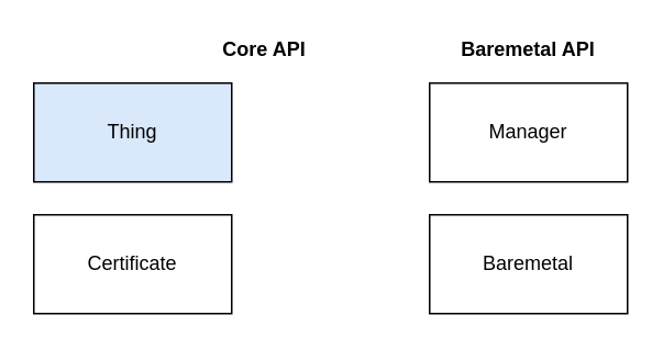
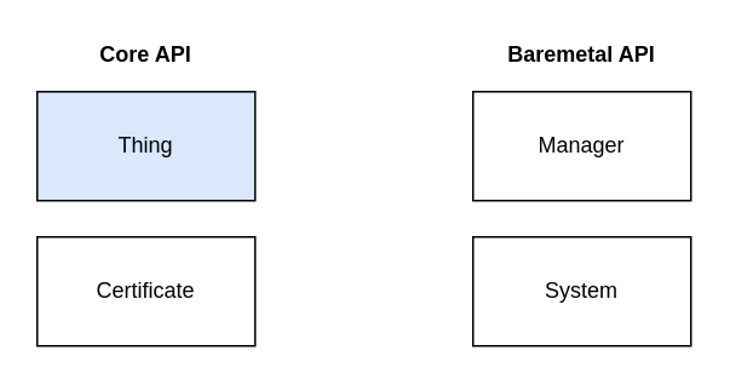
  <mxCell id="0" />
  <mxCell id="1" parent="0" />
  <mxCell id="2" value="Thing" style="rounded=0;whiteSpace=wrap;html=1;fillColor=#dae8fc;" vertex="1" parent="1"><mxGeometry x="20" y="50" width="120" height="60" as="geometry" /></mxCell>
  <mxCell id="3" value="Certificate" style="rounded=0;whiteSpace=wrap;html=1;" vertex="1" parent="1"><mxGeometry x="20" y="130" width="120" height="60" as="geometry" /></mxCell>
  <mxCell id="4" value="Manager" style="rounded=0;whiteSpace=wrap;html=1;" vertex="1" parent="1"><mxGeometry x="260" y="50" width="120" height="60" as="geometry" /></mxCell>
- <mxCell id="5" value="Baremetal" style="rounded=0;whiteSpace=wrap;html=1;" vertex="1" parent="1"><mxGeometry x="260" y="130" width="120" height="60" as="geometry" /></mxCell>
- <mxCell id="6" value="&lt;b&gt;Core API&lt;/b&gt;" style="text;html=1;strokeColor=none;fillColor=none;align=center;verticalAlign=middle;whiteSpace=wrap;rounded=0;" vertex="1" parent="1"><mxGeometry x="100" y="20" width="120" height="20" as="geometry" /></mxCell>
+ <mxCell id="5" value="System" style="rounded=0;whiteSpace=wrap;html=1;" vertex="1" parent="1"><mxGeometry x="260" y="130" width="120" height="60" as="geometry" /></mxCell>
+ <mxCell id="6" value="&lt;b&gt;Core API&lt;/b&gt;" style="text;html=1;strokeColor=none;fillColor=none;align=center;verticalAlign=middle;whiteSpace=wrap;rounded=0;" vertex="1" parent="1"><mxGeometry x="20" y="20" width="120" height="20" as="geometry" /></mxCell>
  <mxCell id="7" value="&lt;b&gt;Baremetal API&lt;/b&gt;" style="text;html=1;strokeColor=none;fillColor=none;align=center;verticalAlign=middle;whiteSpace=wrap;rounded=0;" vertex="1" parent="1"><mxGeometry x="260" y="20" width="120" height="20" as="geometry" /></mxCell>
